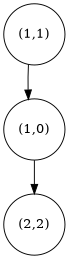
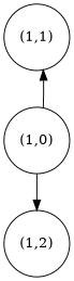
  digraph {
    node [shape=circle]
    n1 [label="(1,1)"]
    n2 [label="(1,0)"]
-   n3 [label="(2,2)"]
-   n1 -> n2
+   n3 [label="(1,2)"]
+   n2 -> n1
    n2 -> n3
  }
